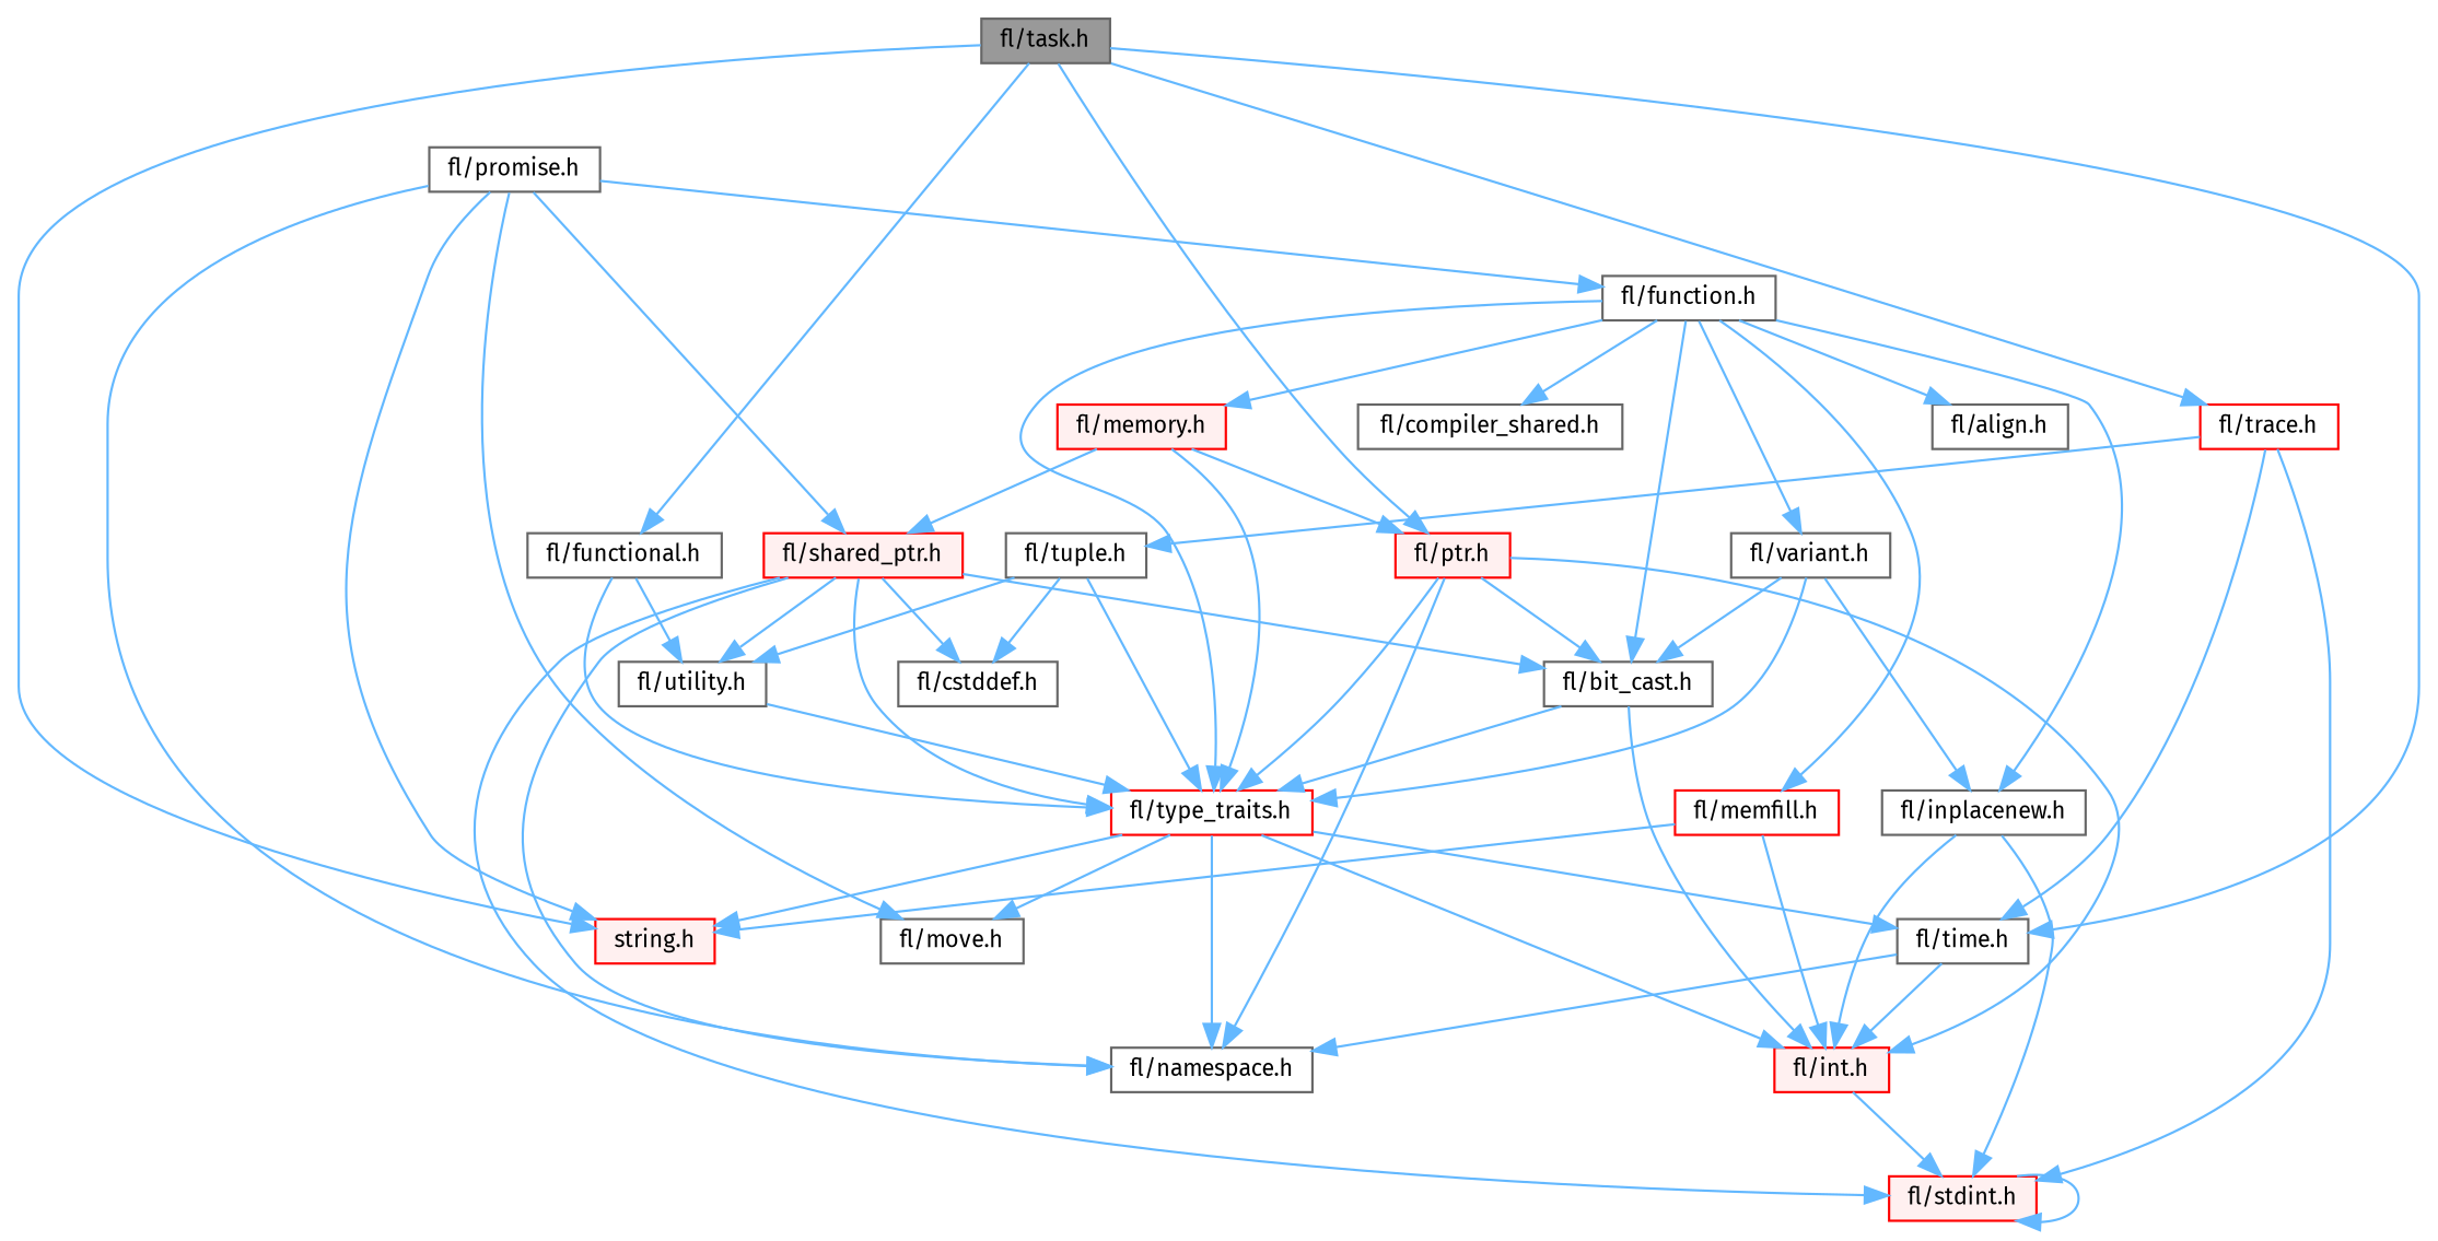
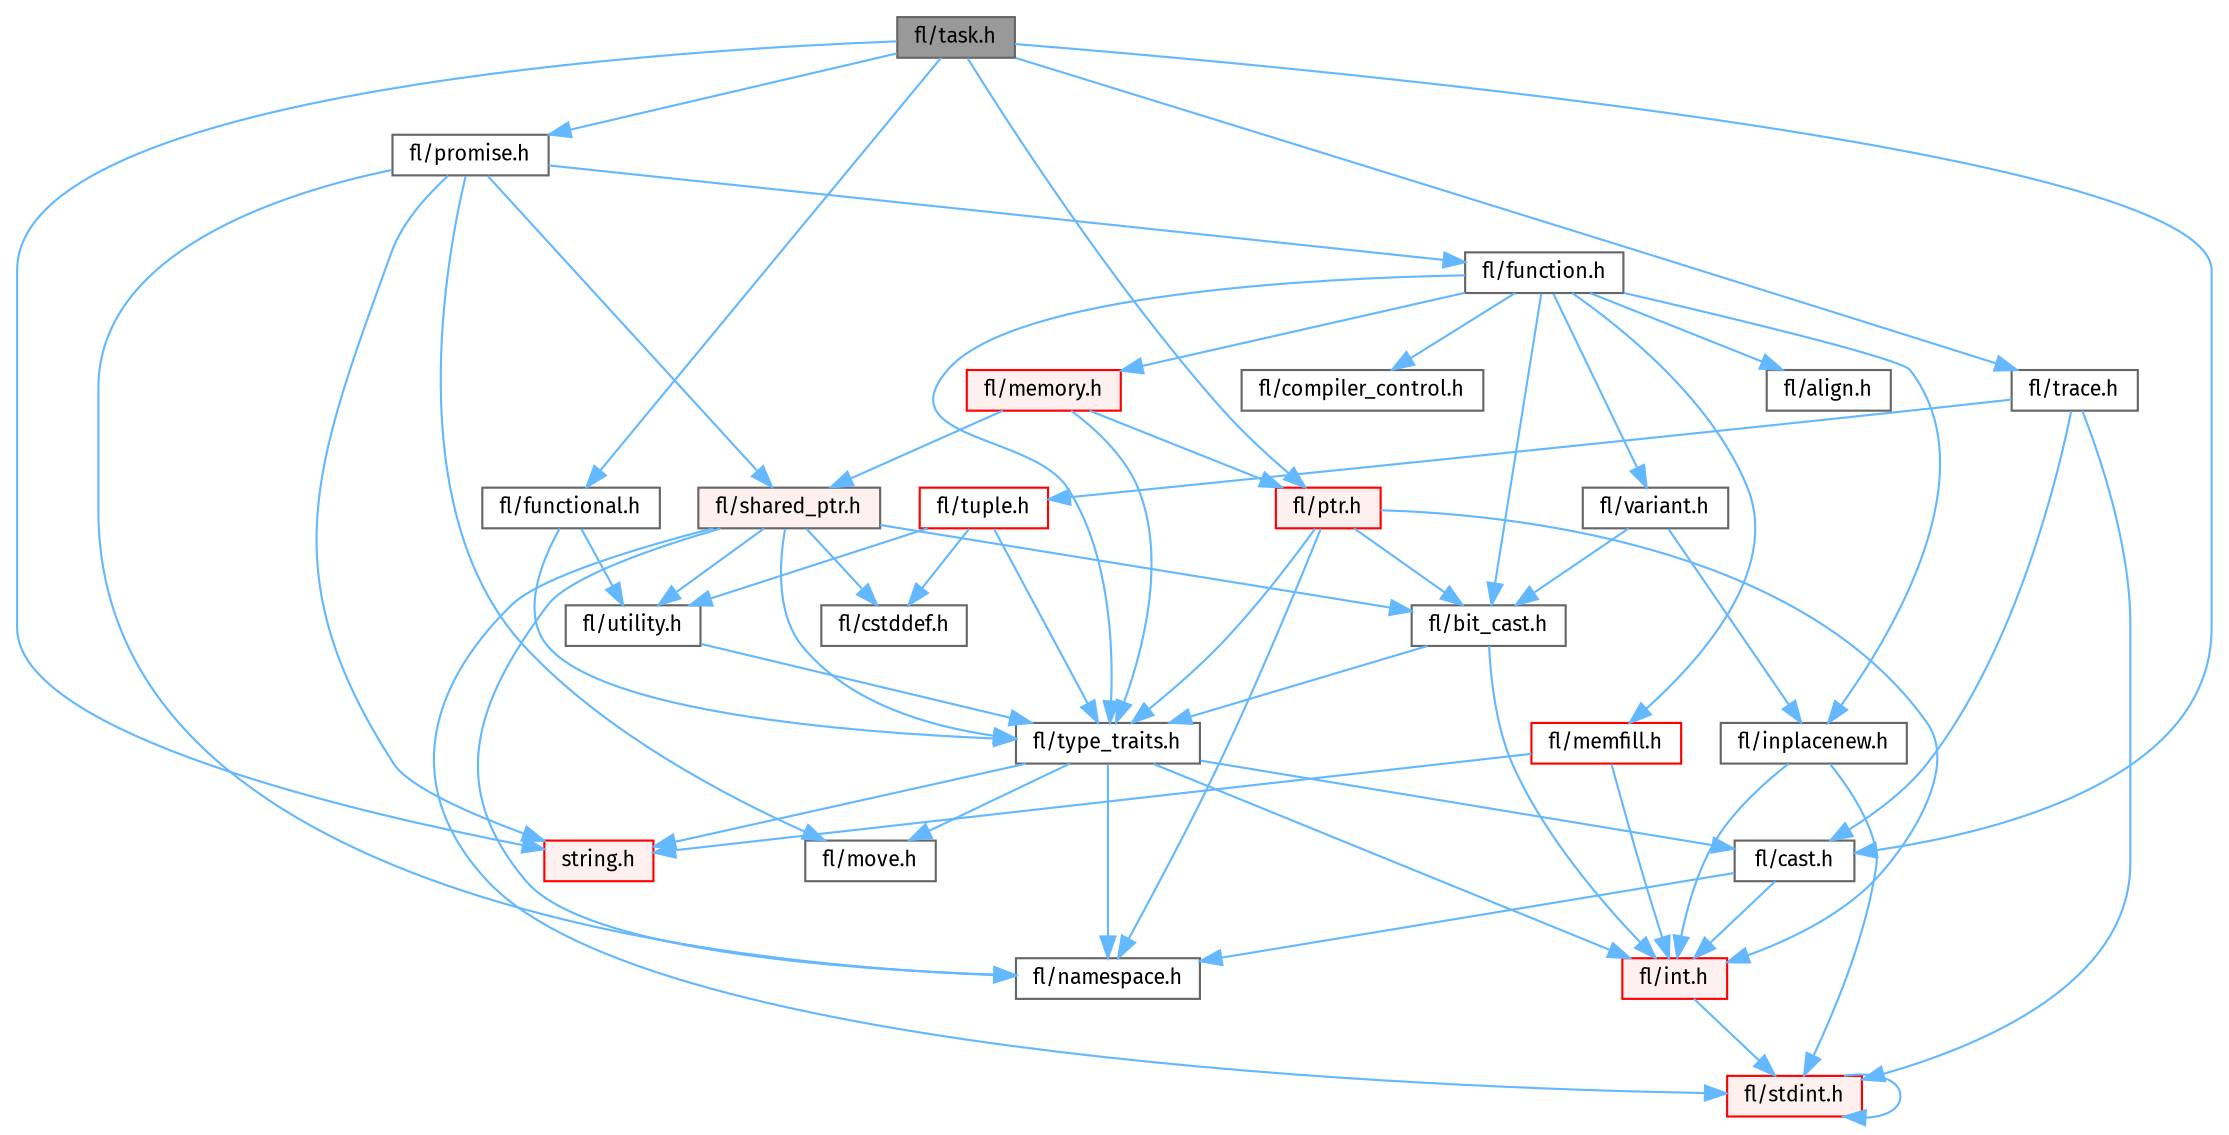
  digraph {
    fontname="Fira Sans"
    node [color=grey40 fillcolor=white fontname="Fira Sans" fontsize=10 shape=box style=filled]
    edge [color=steelblue1 fontname="Fira Sans" fontsize=10 labelfontname=Helvetica labelfontsize=10 style=solid]
    n1 [color=gray40 fillcolor=grey60 fontcolor=black height=0.2 label="fl/task.h" width=0.4]
    n2 [height=0.2 label="fl/functional.h" width=0.4]
    n3 [color=red fillcolor="#FFF0F0" height=0.2 label="string.h" width=0.4]
-   n4 [color=red height=0.2 label="fl/trace.h" width=0.4]
-   n5 [height=0.2 label="fl/time.h" width=0.4]
+   n4 [height=0.2 label="fl/trace.h" width=0.4]
+   n5 [height=0.2 label="fl/cast.h" width=0.4]
    n6 [height=0.2 label="fl/promise.h" width=0.4]
    n7 [color=red fillcolor="#FFF0F0" height=0.2 label="fl/ptr.h" width=0.4]
-   n8 [color=red height=0.2 label="fl/type_traits.h" width=0.4]
+   n8 [height=0.2 label="fl/type_traits.h" width=0.4]
    n9 [height=0.2 label="fl/utility.h" width=0.4]
    n10 [color=red fillcolor="#FFF0F0" height=0.2 label="fl/stdint.h" width=0.4]
-   n11 [height=0.2 label="fl/tuple.h" width=0.4]
+   n11 [color=red height=0.2 label="fl/tuple.h" width=0.4]
    n12 [height=0.2 label="fl/namespace.h" width=0.4]
    n13 [color=red fillcolor="#FFF0F0" height=0.2 label="fl/int.h" width=0.4]
    n14 [height=0.2 label="fl/move.h" width=0.4]
    n15 [height=0.2 label="fl/function.h" width=0.4]
-   n16 [color=red fillcolor="#FFF0F0" height=0.2 label="fl/shared_ptr.h" width=0.4]
+   n16 [fillcolor="#FFF0F0" height=0.2 label="fl/shared_ptr.h" width=0.4]
    n17 [height=0.2 label="fl/bit_cast.h" width=0.4]
    n18 [height=0.2 label="fl/cstddef.h" width=0.4]
    n19 [color=red fillcolor="#FFF0F0" height=0.2 label="fl/memory.h" width=0.4]
-   n20 [height=0.2 label="fl/compiler_shared.h" width=0.4]
+   n20 [height=0.2 label="fl/compiler_control.h" width=0.4]
    n21 [height=0.2 label="fl/variant.h" width=0.4]
    n22 [height=0.2 label="fl/inplacenew.h" width=0.4]
    n23 [color=red height=0.2 label="fl/memfill.h" width=0.4]
    n24 [height=0.2 label="fl/align.h" width=0.4]
    n1 -> n2
    n1 -> n3
    n1 -> n4
    n1 -> n5
+   n1 -> n6
    n1 -> n7
    n2 -> n8
    n2 -> n9
    n4 -> n5
    n4 -> n10
    n4 -> n11
    n5 -> n12
    n5 -> n13
    n6 -> n3
    n6 -> n12
    n6 -> n14
    n6 -> n15
    n6 -> n16
    n7 -> n8
    n7 -> n12
    n7 -> n13
    n7 -> n17
    n8 -> n3
    n8 -> n5
    n8 -> n12
    n8 -> n13
    n8 -> n14
    n9 -> n8
    n10 -> n10
    n11 -> n8
    n11 -> n9
    n11 -> n18
    n13 -> n10
    n15 -> n8
    n15 -> n17
    n15 -> n19
    n15 -> n20
    n15 -> n21
    n15 -> n22
    n15 -> n23
    n15 -> n24
    n16 -> n8
    n16 -> n9
    n16 -> n10
    n16 -> n12
    n16 -> n17
    n16 -> n18
    n17 -> n8
    n17 -> n13
    n19 -> n7
    n19 -> n8
    n19 -> n16
-   n21 -> n8
    n21 -> n17
    n21 -> n22
    n22 -> n10
    n22 -> n13
    n23 -> n3
    n23 -> n13
  }
